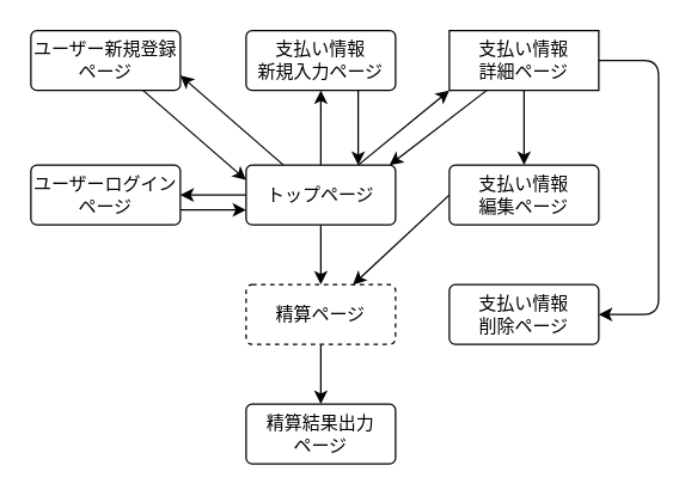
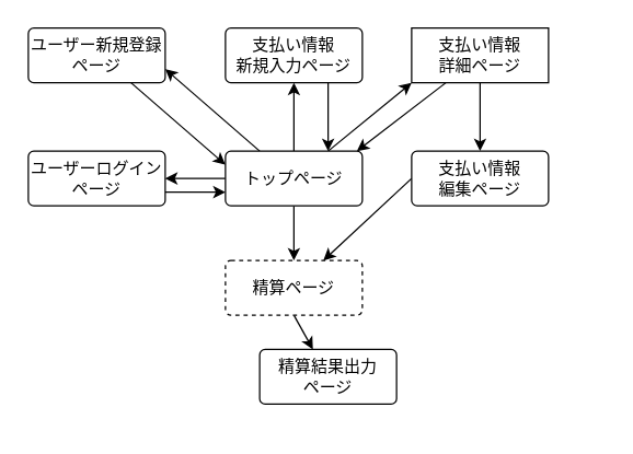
  <mxCell id="0" />
  <mxCell id="1" parent="0" />
  <mxCell id="2" style="edgeStyle=none;html=1;exitX=0.25;exitY=0;exitDx=0;exitDy=0;entryX=1;entryY=0.75;entryDx=0;entryDy=0;" edge="1" parent="1" source="7" target="9"><mxGeometry relative="1" as="geometry"><mxPoint x="158.248" y="78.62" as="targetPoint" /></mxGeometry></mxCell>
  <mxCell id="3" style="edgeStyle=none;html=1;exitX=0;exitY=0.5;exitDx=0;exitDy=0;entryX=1;entryY=0.5;entryDx=0;entryDy=0;" edge="1" parent="1" source="7" target="11"><mxGeometry relative="1" as="geometry"><mxPoint x="130" y="130" as="targetPoint" /></mxGeometry></mxCell>
  <mxCell id="4" style="edgeStyle=none;html=1;exitX=0.5;exitY=0;exitDx=0;exitDy=0;" edge="1" parent="1" source="7"><mxGeometry relative="1" as="geometry"><mxPoint x="214" y="60" as="targetPoint" /></mxGeometry></mxCell>
  <mxCell id="5" style="edgeStyle=none;html=1;exitX=0.75;exitY=0;exitDx=0;exitDy=0;entryX=0;entryY=1;entryDx=0;entryDy=0;" edge="1" parent="1" source="7" target="17"><mxGeometry relative="1" as="geometry" /></mxCell>
  <mxCell id="6" style="edgeStyle=none;html=1;exitX=0.5;exitY=1;exitDx=0;exitDy=0;entryX=0.5;entryY=0;entryDx=0;entryDy=0;" edge="1" parent="1" source="7" target="22"><mxGeometry relative="1" as="geometry"><mxPoint x="214" y="170" as="targetPoint" /></mxGeometry></mxCell>
  <mxCell id="7" value="トップページ" style="rounded=1;arcSize=10;whiteSpace=wrap;html=1;align=center;" vertex="1" parent="1"><mxGeometry x="164" y="110" width="100" height="40" as="geometry" /></mxCell>
  <mxCell id="8" style="edgeStyle=none;html=1;exitX=0.75;exitY=1;exitDx=0;exitDy=0;entryX=0;entryY=0.25;entryDx=0;entryDy=0;" edge="1" parent="1" source="9" target="7"><mxGeometry relative="1" as="geometry" /></mxCell>
  <mxCell id="9" value="ユーザー新規登録ページ" style="rounded=1;arcSize=10;whiteSpace=wrap;html=1;align=center;" vertex="1" parent="1"><mxGeometry x="20" y="20" width="100" height="40" as="geometry" /></mxCell>
  <mxCell id="10" style="edgeStyle=none;html=1;exitX=1;exitY=0.75;exitDx=0;exitDy=0;entryX=0;entryY=0.75;entryDx=0;entryDy=0;" edge="1" parent="1" source="11" target="7"><mxGeometry relative="1" as="geometry"><mxPoint x="160" y="140" as="targetPoint" /></mxGeometry></mxCell>
  <mxCell id="11" value="ユーザーログインページ" style="rounded=1;arcSize=10;whiteSpace=wrap;html=1;align=center;" vertex="1" parent="1"><mxGeometry x="20" y="110" width="100" height="40" as="geometry" /></mxCell>
  <mxCell id="12" style="edgeStyle=none;html=1;exitX=0.75;exitY=1;exitDx=0;exitDy=0;entryX=0.75;entryY=0;entryDx=0;entryDy=0;" edge="1" parent="1" source="13" target="7"><mxGeometry relative="1" as="geometry" /></mxCell>
  <mxCell id="13" value="支払い情報&lt;br&gt;新規入力ページ" style="rounded=1;arcSize=10;whiteSpace=wrap;html=1;align=center;" vertex="1" parent="1"><mxGeometry x="164" y="20" width="100" height="40" as="geometry" /></mxCell>
  <mxCell id="14" style="edgeStyle=none;html=1;exitX=0.25;exitY=1;exitDx=0;exitDy=0;" edge="1" parent="1" source="17"><mxGeometry relative="1" as="geometry"><mxPoint x="260" y="110" as="targetPoint" /></mxGeometry></mxCell>
  <mxCell id="15" style="edgeStyle=none;html=1;exitX=0.5;exitY=1;exitDx=0;exitDy=0;" edge="1" parent="1" source="17" target="19"><mxGeometry relative="1" as="geometry"><mxPoint x="350" y="100" as="targetPoint" /></mxGeometry></mxCell>
- <mxCell id="16" style="edgeStyle=none;html=1;exitX=1;exitY=0.5;exitDx=0;exitDy=0;" edge="1" parent="1" source="17" target="20"><mxGeometry relative="1" as="geometry"><mxPoint x="410" y="210" as="targetPoint" /><Array as="points"><mxPoint x="440" y="40" /><mxPoint x="440" y="210" /></Array></mxGeometry></mxCell>
  <mxCell id="17" value="支払い情報&lt;br&gt;詳細ページ" style="arcSize=10;whiteSpace=wrap;html=1;align=center;rounded=0;" vertex="1" parent="1"><mxGeometry x="300" y="20" width="100" height="40" as="geometry" /></mxCell>
  <mxCell id="18" style="edgeStyle=none;html=1;exitX=0;exitY=0.5;exitDx=0;exitDy=0;" edge="1" parent="1" source="19" target="22"><mxGeometry relative="1" as="geometry" /></mxCell>
  <mxCell id="19" value="支払い情報&lt;br&gt;編集ページ" style="rounded=1;arcSize=10;whiteSpace=wrap;html=1;align=center;" vertex="1" parent="1"><mxGeometry x="300" y="110" width="100" height="40" as="geometry" /></mxCell>
- <mxCell id="20" value="支払い情報&lt;br&gt;削除ページ" style="rounded=1;arcSize=10;whiteSpace=wrap;html=1;align=center;" vertex="1" parent="1"><mxGeometry x="300" y="190" width="100" height="40" as="geometry" /></mxCell>
  <mxCell id="21" style="edgeStyle=none;html=1;exitX=0.5;exitY=1;exitDx=0;exitDy=0;" edge="1" parent="1" source="22" target="23"><mxGeometry relative="1" as="geometry"><mxPoint x="214" y="260" as="targetPoint" /></mxGeometry></mxCell>
  <mxCell id="22" value="精算ページ" style="rounded=1;arcSize=10;whiteSpace=wrap;html=1;align=center;dashed=1;" vertex="1" parent="1"><mxGeometry x="164" y="190" width="100" height="40" as="geometry" /></mxCell>
- <mxCell id="23" value="精算結果出力&lt;br&gt;ページ" style="rounded=1;arcSize=10;whiteSpace=wrap;html=1;align=center;" vertex="1" parent="1"><mxGeometry x="164" y="270" width="100" height="40" as="geometry" /></mxCell>
+ <mxCell id="23" value="精算結果出力&lt;br&gt;ページ" style="rounded=1;arcSize=10;whiteSpace=wrap;html=1;align=center;" vertex="1" parent="1"><mxGeometry x="189" y="255" width="100" height="40" as="geometry" /></mxCell>
